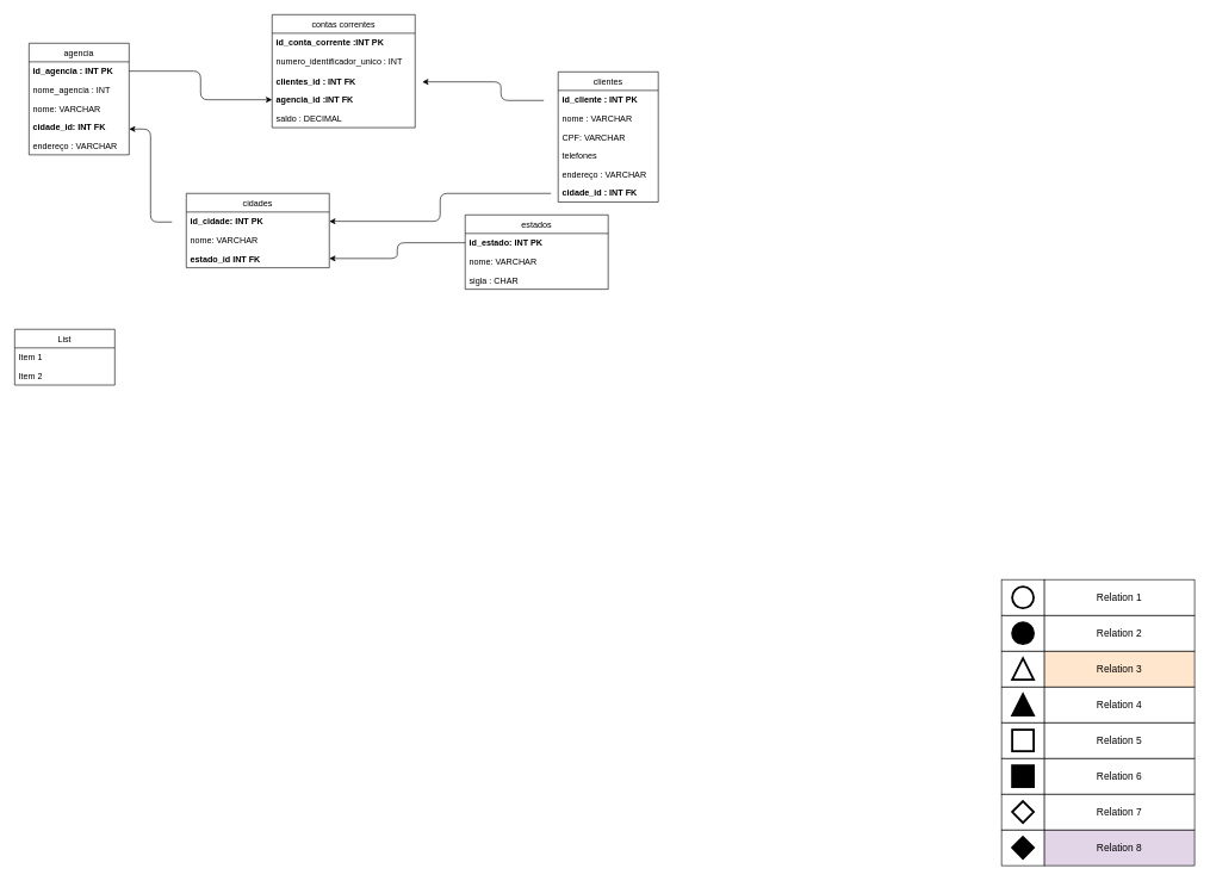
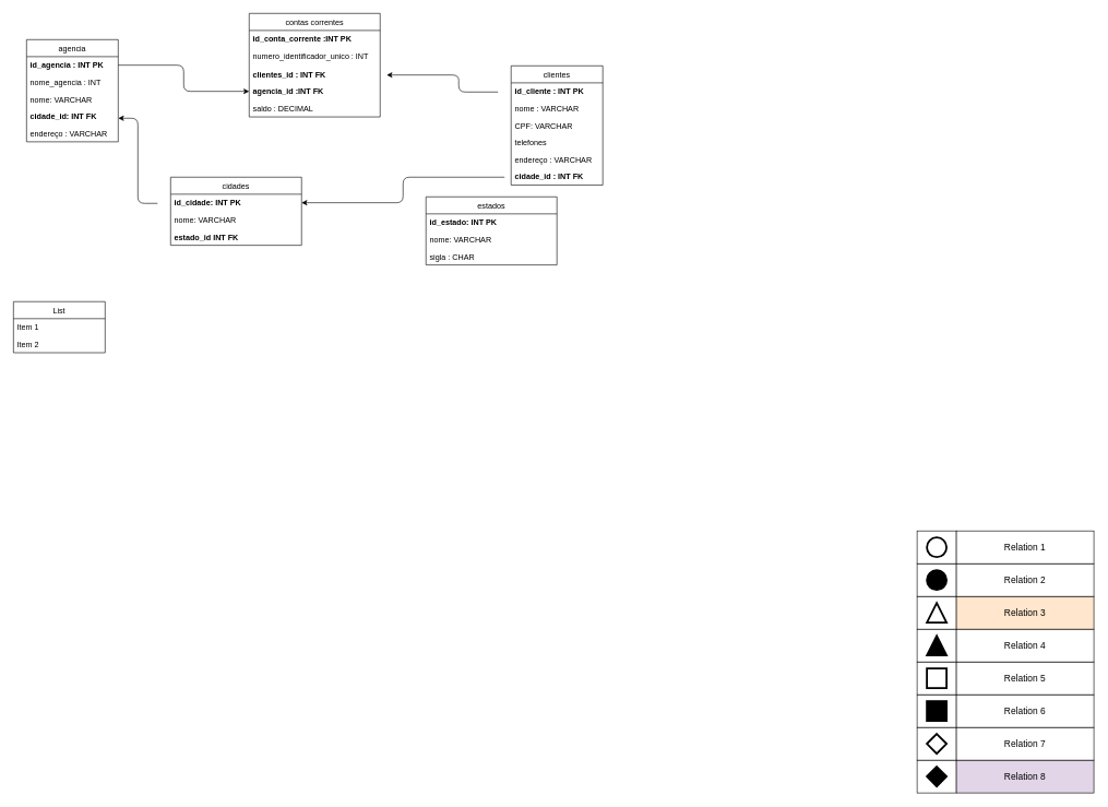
  <mxCell id="0" style=";html=1;" />
  <mxCell id="1" style=";html=1;" parent="0" />
  <mxCell id="2" value="agencia" style="swimlane;fontStyle=0;childLayout=stackLayout;horizontal=1;startSize=26;fillColor=none;horizontalStack=0;resizeParent=1;resizeParentMax=0;resizeLast=0;collapsible=1;marginBottom=0;" vertex="1" parent="1"><mxGeometry x="40" y="60" width="140" height="156" as="geometry" /></mxCell>
  <mxCell id="3" value="id_agencia : INT PK" style="text;strokeColor=none;fillColor=none;align=left;verticalAlign=top;spacingLeft=4;spacingRight=4;overflow=hidden;rotatable=0;points=[[0,0.5],[1,0.5]];portConstraint=eastwest;fontStyle=1" vertex="1" parent="2"><mxGeometry y="26" width="140" height="26" as="geometry" /></mxCell>
  <mxCell id="4" value="nome_agencia : INT&#10;" style="text;strokeColor=none;fillColor=none;align=left;verticalAlign=top;spacingLeft=4;spacingRight=4;overflow=hidden;rotatable=0;points=[[0,0.5],[1,0.5]];portConstraint=eastwest;" vertex="1" parent="2"><mxGeometry y="52" width="140" height="26" as="geometry" /></mxCell>
  <mxCell id="5" value="nome: VARCHAR" style="text;strokeColor=none;fillColor=none;align=left;verticalAlign=top;spacingLeft=4;spacingRight=4;overflow=hidden;rotatable=0;points=[[0,0.5],[1,0.5]];portConstraint=eastwest;" vertex="1" parent="2"><mxGeometry y="78" width="140" height="26" as="geometry" /></mxCell>
  <mxCell id="6" value="cidade_id: INT FK" style="text;strokeColor=none;fillColor=none;align=left;verticalAlign=top;spacingLeft=4;spacingRight=4;overflow=hidden;rotatable=0;points=[[0,0.5],[1,0.5]];portConstraint=eastwest;fontStyle=1" vertex="1" parent="2"><mxGeometry y="104" width="140" height="26" as="geometry" /></mxCell>
  <mxCell id="7" value="endereço : VARCHAR" style="text;strokeColor=none;fillColor=none;align=left;verticalAlign=top;spacingLeft=4;spacingRight=4;overflow=hidden;rotatable=0;points=[[0,0.5],[1,0.5]];portConstraint=eastwest;" vertex="1" parent="2"><mxGeometry y="130" width="140" height="26" as="geometry" /></mxCell>
  <mxCell id="8" value="contas correntes" style="swimlane;fontStyle=0;childLayout=stackLayout;horizontal=1;startSize=26;fillColor=none;horizontalStack=0;resizeParent=1;resizeParentMax=0;resizeLast=0;collapsible=1;marginBottom=0;" vertex="1" parent="1"><mxGeometry x="380" width="200" height="158" as="geometry" y="20" /></mxCell>
  <mxCell id="9" value="id_conta_corrente :INT PK" style="text;strokeColor=none;fillColor=none;align=left;verticalAlign=top;spacingLeft=4;spacingRight=4;overflow=hidden;rotatable=0;points=[[0,0.5],[1,0.5]];portConstraint=eastwest;fontStyle=1" vertex="1" parent="8"><mxGeometry y="26" width="200" height="26" as="geometry" /></mxCell>
  <mxCell id="10" value="numero_identificador_unico : INT" style="text;strokeColor=none;fillColor=none;align=left;verticalAlign=top;spacingLeft=4;spacingRight=4;overflow=hidden;rotatable=0;points=[[0,0.5],[1,0.5]];portConstraint=eastwest;" vertex="1" parent="8"><mxGeometry y="52" width="200" height="28" as="geometry" /></mxCell>
  <mxCell id="11" value="clientes_id : INT FK" style="text;strokeColor=none;fillColor=none;align=left;verticalAlign=top;spacingLeft=4;spacingRight=4;overflow=hidden;rotatable=0;points=[[0,0.5],[1,0.5]];portConstraint=eastwest;fontStyle=1" vertex="1" parent="8"><mxGeometry y="80" width="200" height="26" as="geometry" /></mxCell>
  <mxCell id="12" value="agencia_id :INT FK" style="text;strokeColor=none;fillColor=none;align=left;verticalAlign=top;spacingLeft=4;spacingRight=4;overflow=hidden;rotatable=0;points=[[0,0.5],[1,0.5]];portConstraint=eastwest;fontStyle=1" vertex="1" parent="8"><mxGeometry y="106" width="200" height="26" as="geometry" /></mxCell>
  <mxCell id="13" value="" style="edgeStyle=elbowEdgeStyle;elbow=horizontal;endArrow=classic;html=1;" edge="1" parent="8"><mxGeometry width="50" height="50" relative="1" as="geometry"><mxPoint x="380" y="120" as="sourcePoint" /><mxPoint x="210" y="94" as="targetPoint" /><Array as="points"><mxPoint x="320" y="110" /></Array></mxGeometry></mxCell>
  <mxCell id="14" value="saldo : DECIMAL" style="text;strokeColor=none;fillColor=none;align=left;verticalAlign=top;spacingLeft=4;spacingRight=4;overflow=hidden;rotatable=0;points=[[0,0.5],[1,0.5]];portConstraint=eastwest;" vertex="1" parent="8"><mxGeometry y="132" width="200" height="26" as="geometry" /></mxCell>
  <mxCell id="15" value="clientes" style="swimlane;fontStyle=0;childLayout=stackLayout;horizontal=1;startSize=26;fillColor=none;horizontalStack=0;resizeParent=1;resizeParentMax=0;resizeLast=0;collapsible=1;marginBottom=0;" vertex="1" parent="1"><mxGeometry x="780" y="100" width="140" height="182" as="geometry" /></mxCell>
  <mxCell id="16" value="id_cliente : INT PK" style="text;strokeColor=none;fillColor=none;align=left;verticalAlign=top;spacingLeft=4;spacingRight=4;overflow=hidden;rotatable=0;points=[[0,0.5],[1,0.5]];portConstraint=eastwest;fontStyle=1" vertex="1" parent="15"><mxGeometry y="26" width="140" height="26" as="geometry" /></mxCell>
  <mxCell id="17" value="nome : VARCHAR" style="text;strokeColor=none;fillColor=none;align=left;verticalAlign=top;spacingLeft=4;spacingRight=4;overflow=hidden;rotatable=0;points=[[0,0.5],[1,0.5]];portConstraint=eastwest;" vertex="1" parent="15"><mxGeometry y="52" width="140" height="26" as="geometry" /></mxCell>
  <mxCell id="18" value="CPF: VARCHAR" style="text;strokeColor=none;fillColor=none;align=left;verticalAlign=top;spacingLeft=4;spacingRight=4;overflow=hidden;rotatable=0;points=[[0,0.5],[1,0.5]];portConstraint=eastwest;" vertex="1" parent="15"><mxGeometry y="78" width="140" height="26" as="geometry" /></mxCell>
  <mxCell id="19" value="telefones " style="text;strokeColor=none;fillColor=none;align=left;verticalAlign=top;spacingLeft=4;spacingRight=4;overflow=hidden;rotatable=0;points=[[0,0.5],[1,0.5]];portConstraint=eastwest;" vertex="1" parent="15"><mxGeometry y="104" width="140" height="26" as="geometry" /></mxCell>
  <mxCell id="20" value="endereço : VARCHAR" style="text;strokeColor=none;fillColor=none;align=left;verticalAlign=top;spacingLeft=4;spacingRight=4;overflow=hidden;rotatable=0;points=[[0,0.5],[1,0.5]];portConstraint=eastwest;" vertex="1" parent="15"><mxGeometry y="130" width="140" height="26" as="geometry" /></mxCell>
  <mxCell id="21" value="cidade_id : INT FK" style="text;strokeColor=none;fillColor=none;align=left;verticalAlign=top;spacingLeft=4;spacingRight=4;overflow=hidden;rotatable=0;points=[[0,0.5],[1,0.5]];portConstraint=eastwest;fontStyle=1" vertex="1" parent="15"><mxGeometry y="156" width="140" height="26" as="geometry" /></mxCell>
  <mxCell id="22" value="estados" style="swimlane;fontStyle=0;childLayout=stackLayout;horizontal=1;startSize=26;fillColor=none;horizontalStack=0;resizeParent=1;resizeParentMax=0;resizeLast=0;collapsible=1;marginBottom=0;" vertex="1" parent="1"><mxGeometry x="650" y="300" width="200" height="104" as="geometry" /></mxCell>
  <mxCell id="23" value="id_estado: INT PK" style="text;strokeColor=none;fillColor=none;align=left;verticalAlign=top;spacingLeft=4;spacingRight=4;overflow=hidden;rotatable=0;points=[[0,0.5],[1,0.5]];portConstraint=eastwest;fontStyle=1" vertex="1" parent="22"><mxGeometry y="26" width="200" height="26" as="geometry" /></mxCell>
  <mxCell id="24" value="nome: VARCHAR" style="text;strokeColor=none;fillColor=none;align=left;verticalAlign=top;spacingLeft=4;spacingRight=4;overflow=hidden;rotatable=0;points=[[0,0.5],[1,0.5]];portConstraint=eastwest;" vertex="1" parent="22"><mxGeometry y="52" width="200" height="26" as="geometry" /></mxCell>
  <mxCell id="25" value="sigla : CHAR" style="text;strokeColor=none;fillColor=none;align=left;verticalAlign=top;spacingLeft=4;spacingRight=4;overflow=hidden;rotatable=0;points=[[0,0.5],[1,0.5]];portConstraint=eastwest;" vertex="1" parent="22"><mxGeometry y="78" width="200" height="26" as="geometry" /></mxCell>
  <mxCell id="26" value="" style="whiteSpace=wrap;html=1;rounded=0;shadow=0;strokeWidth=1;fontSize=14" parent="1" vertex="1"><mxGeometry x="1400" y="1160" width="60" height="50" as="geometry" /></mxCell>
  <mxCell id="27" value="Relation 8" style="whiteSpace=wrap;html=1;rounded=0;shadow=0;strokeWidth=1;fontSize=14;fillColor=#e1d5e7;" parent="1" vertex="1"><mxGeometry x="1460" y="1160" width="210" height="50" as="geometry" /></mxCell>
  <mxCell id="28" value="" style="rhombus;whiteSpace=wrap;html=1;rounded=0;shadow=0;strokeWidth=3;fillColor=#000000;fontSize=14" parent="1" vertex="1"><mxGeometry x="1415" y="1170" width="30" height="30" as="geometry" /></mxCell>
  <mxCell id="29" value="" style="whiteSpace=wrap;html=1;rounded=0;shadow=0;strokeWidth=1;fontSize=14" parent="1" vertex="1"><mxGeometry x="1400" y="1110" width="60" height="50" as="geometry" /></mxCell>
  <mxCell id="30" value="Relation 7" style="whiteSpace=wrap;html=1;rounded=0;shadow=0;strokeWidth=1;fontSize=14" parent="1" vertex="1"><mxGeometry x="1460" y="1110" width="210" height="50" as="geometry" /></mxCell>
  <mxCell id="31" value="" style="whiteSpace=wrap;html=1;rounded=0;shadow=0;strokeWidth=1;fontSize=14" parent="1" vertex="1"><mxGeometry x="1400" y="1060" width="60" height="50" as="geometry" /></mxCell>
  <mxCell id="32" value="Relation 6" style="whiteSpace=wrap;html=1;rounded=0;shadow=0;strokeWidth=1;fontSize=14" parent="1" vertex="1"><mxGeometry x="1460" y="1060" width="210" height="50" as="geometry" /></mxCell>
  <mxCell id="33" value="" style="whiteSpace=wrap;html=1;rounded=0;shadow=0;strokeWidth=1;fontSize=14" parent="1" vertex="1"><mxGeometry x="1400" y="1010" width="60" height="50" as="geometry" /></mxCell>
  <mxCell id="34" value="Relation 5" style="whiteSpace=wrap;html=1;rounded=0;shadow=0;strokeWidth=1;fontSize=14" parent="1" vertex="1"><mxGeometry x="1460" y="1010" width="210" height="50" as="geometry" /></mxCell>
  <mxCell id="35" value="" style="whiteSpace=wrap;html=1;rounded=0;shadow=0;strokeWidth=1;fontSize=14" parent="1" vertex="1"><mxGeometry x="1400" y="960" width="60" height="50" as="geometry" /></mxCell>
  <mxCell id="36" value="Relation 4" style="whiteSpace=wrap;html=1;rounded=0;shadow=0;strokeWidth=1;fontSize=14" parent="1" vertex="1"><mxGeometry x="1460" y="960" width="210" height="50" as="geometry" /></mxCell>
  <mxCell id="37" value="" style="whiteSpace=wrap;html=1;rounded=0;shadow=0;strokeWidth=1;fontSize=14" parent="1" vertex="1"><mxGeometry x="1400" y="910" width="60" height="50" as="geometry" /></mxCell>
  <mxCell id="38" value="Relation 3" style="whiteSpace=wrap;html=1;rounded=0;shadow=0;strokeWidth=1;fontSize=14;fillColor=#ffe6cc;" parent="1" vertex="1"><mxGeometry x="1460" y="910" width="210" height="50" as="geometry" /></mxCell>
  <mxCell id="39" value="" style="whiteSpace=wrap;html=1;rounded=0;shadow=0;strokeWidth=1;fontSize=14" parent="1" vertex="1"><mxGeometry x="1400" y="860" width="60" height="50" as="geometry" /></mxCell>
  <mxCell id="40" value="Relation 2" style="whiteSpace=wrap;html=1;rounded=0;shadow=0;strokeWidth=1;fontSize=14" parent="1" vertex="1"><mxGeometry x="1460" y="860" width="210" height="50" as="geometry" /></mxCell>
  <mxCell id="41" value="" style="whiteSpace=wrap;html=1;rounded=0;shadow=0;strokeWidth=1;fontSize=14" parent="1" vertex="1"><mxGeometry x="1400" y="810" width="60" height="50" as="geometry" /></mxCell>
  <mxCell id="42" value="Relation 1" style="whiteSpace=wrap;html=1;rounded=0;shadow=0;strokeWidth=1;fontSize=14" parent="1" vertex="1"><mxGeometry x="1460" y="810" width="210" height="50" as="geometry" /></mxCell>
  <mxCell id="43" value="" style="ellipse;whiteSpace=wrap;html=1;rounded=0;shadow=0;strokeWidth=3;fontSize=14" parent="1" vertex="1"><mxGeometry x="1415" y="820" width="30" height="30" as="geometry" /></mxCell>
  <mxCell id="44" value="" style="ellipse;whiteSpace=wrap;html=1;rounded=0;shadow=0;strokeWidth=3;fontSize=14;fillColor=#000000;" parent="1" vertex="1"><mxGeometry x="1415" y="870" width="30" height="30" as="geometry" /></mxCell>
  <mxCell id="45" value="" style="triangle;whiteSpace=wrap;html=1;rounded=0;shadow=0;strokeWidth=3;fillColor=#000000;fontSize=14;direction=north;" parent="1" vertex="1"><mxGeometry x="1415" y="970" width="30" height="30" as="geometry" /></mxCell>
  <mxCell id="46" value="" style="triangle;whiteSpace=wrap;html=1;rounded=0;shadow=0;strokeWidth=3;fontSize=14;direction=north;" parent="1" vertex="1"><mxGeometry x="1415" y="920" width="30" height="30" as="geometry" /></mxCell>
  <mxCell id="47" value="" style="whiteSpace=wrap;html=1;rounded=0;shadow=0;strokeWidth=3;fontSize=14" parent="1" vertex="1"><mxGeometry x="1415" y="1020" width="30" height="30" as="geometry" /></mxCell>
  <mxCell id="48" value="" style="whiteSpace=wrap;html=1;rounded=0;shadow=0;strokeWidth=3;fillColor=#000000;fontSize=14" parent="1" vertex="1"><mxGeometry x="1415" y="1070" width="30" height="30" as="geometry" /></mxCell>
  <mxCell id="49" value="" style="rhombus;whiteSpace=wrap;html=1;rounded=0;shadow=0;strokeWidth=3;fontSize=14" parent="1" vertex="1"><mxGeometry x="1415" y="1120" width="30" height="30" as="geometry" /></mxCell>
  <mxCell id="50" value="cidades" style="swimlane;fontStyle=0;childLayout=stackLayout;horizontal=1;startSize=26;fillColor=none;horizontalStack=0;resizeParent=1;resizeParentMax=0;resizeLast=0;collapsible=1;marginBottom=0;" vertex="1" parent="1"><mxGeometry x="260" y="270" width="200" height="104" as="geometry" /></mxCell>
  <mxCell id="51" value="id_cidade: INT PK" style="text;strokeColor=none;fillColor=none;align=left;verticalAlign=top;spacingLeft=4;spacingRight=4;overflow=hidden;rotatable=0;points=[[0,0.5],[1,0.5]];portConstraint=eastwest;fontStyle=1" vertex="1" parent="50"><mxGeometry y="26" width="200" height="26" as="geometry" /></mxCell>
  <mxCell id="52" value="nome: VARCHAR" style="text;strokeColor=none;fillColor=none;align=left;verticalAlign=top;spacingLeft=4;spacingRight=4;overflow=hidden;rotatable=0;points=[[0,0.5],[1,0.5]];portConstraint=eastwest;" vertex="1" parent="50"><mxGeometry y="52" width="200" height="26" as="geometry" /></mxCell>
  <mxCell id="53" value="estado_id INT FK" style="text;strokeColor=none;fillColor=none;align=left;verticalAlign=top;spacingLeft=4;spacingRight=4;overflow=hidden;rotatable=0;points=[[0,0.5],[1,0.5]];portConstraint=eastwest;fontStyle=1" vertex="1" parent="50"><mxGeometry y="78" width="200" height="26" as="geometry" /></mxCell>
  <mxCell id="54" value="" style="edgeStyle=elbowEdgeStyle;elbow=horizontal;endArrow=classic;html=1;" edge="1" parent="1"><mxGeometry width="50" height="50" relative="1" as="geometry"><mxPoint x="240" y="310" as="sourcePoint" /><mxPoint x="180" y="180" as="targetPoint" /></mxGeometry></mxCell>
  <mxCell id="55" value="" style="edgeStyle=elbowEdgeStyle;elbow=horizontal;endArrow=classic;html=1;exitX=1;exitY=0.5;exitDx=0;exitDy=0;entryX=0;entryY=0.5;entryDx=0;entryDy=0;" edge="1" parent="1" source="3" target="12"><mxGeometry width="50" height="50" relative="1" as="geometry"><mxPoint x="200" y="100" as="sourcePoint" /><mxPoint x="370" y="140" as="targetPoint" /></mxGeometry></mxCell>
- <mxCell id="56" value="" style="edgeStyle=elbowEdgeStyle;elbow=horizontal;endArrow=classic;html=1;exitX=0;exitY=0.5;exitDx=0;exitDy=0;entryX=1;entryY=0.5;entryDx=0;entryDy=0;" edge="1" parent="1" source="23" target="53"><mxGeometry width="50" height="50" relative="1" as="geometry"><mxPoint x="620" y="340" as="sourcePoint" /><mxPoint x="490" y="360" as="targetPoint" /></mxGeometry></mxCell>
  <mxCell id="57" value="List" style="swimlane;fontStyle=0;childLayout=stackLayout;horizontal=1;startSize=26;fillColor=none;horizontalStack=0;resizeParent=1;resizeParentMax=0;resizeLast=0;collapsible=1;marginBottom=0;" vertex="1" parent="1"><mxGeometry x="20" y="460" width="140" height="78" as="geometry" /></mxCell>
  <mxCell id="58" value="Item 1" style="text;strokeColor=none;fillColor=none;align=left;verticalAlign=top;spacingLeft=4;spacingRight=4;overflow=hidden;rotatable=0;points=[[0,0.5],[1,0.5]];portConstraint=eastwest;" vertex="1" parent="57"><mxGeometry y="26" width="140" height="26" as="geometry" /></mxCell>
  <mxCell id="59" value="Item 2" style="text;strokeColor=none;fillColor=none;align=left;verticalAlign=top;spacingLeft=4;spacingRight=4;overflow=hidden;rotatable=0;points=[[0,0.5],[1,0.5]];portConstraint=eastwest;" vertex="1" parent="57"><mxGeometry y="52" width="140" height="26" as="geometry" /></mxCell>
  <mxCell id="60" value="" style="edgeStyle=elbowEdgeStyle;elbow=horizontal;endArrow=classic;html=1;entryX=1;entryY=0.5;entryDx=0;entryDy=0;" edge="1" parent="1" target="51"><mxGeometry width="50" height="50" relative="1" as="geometry"><mxPoint x="770" y="270" as="sourcePoint" /><mxPoint x="620" y="220" as="targetPoint" /></mxGeometry></mxCell>
